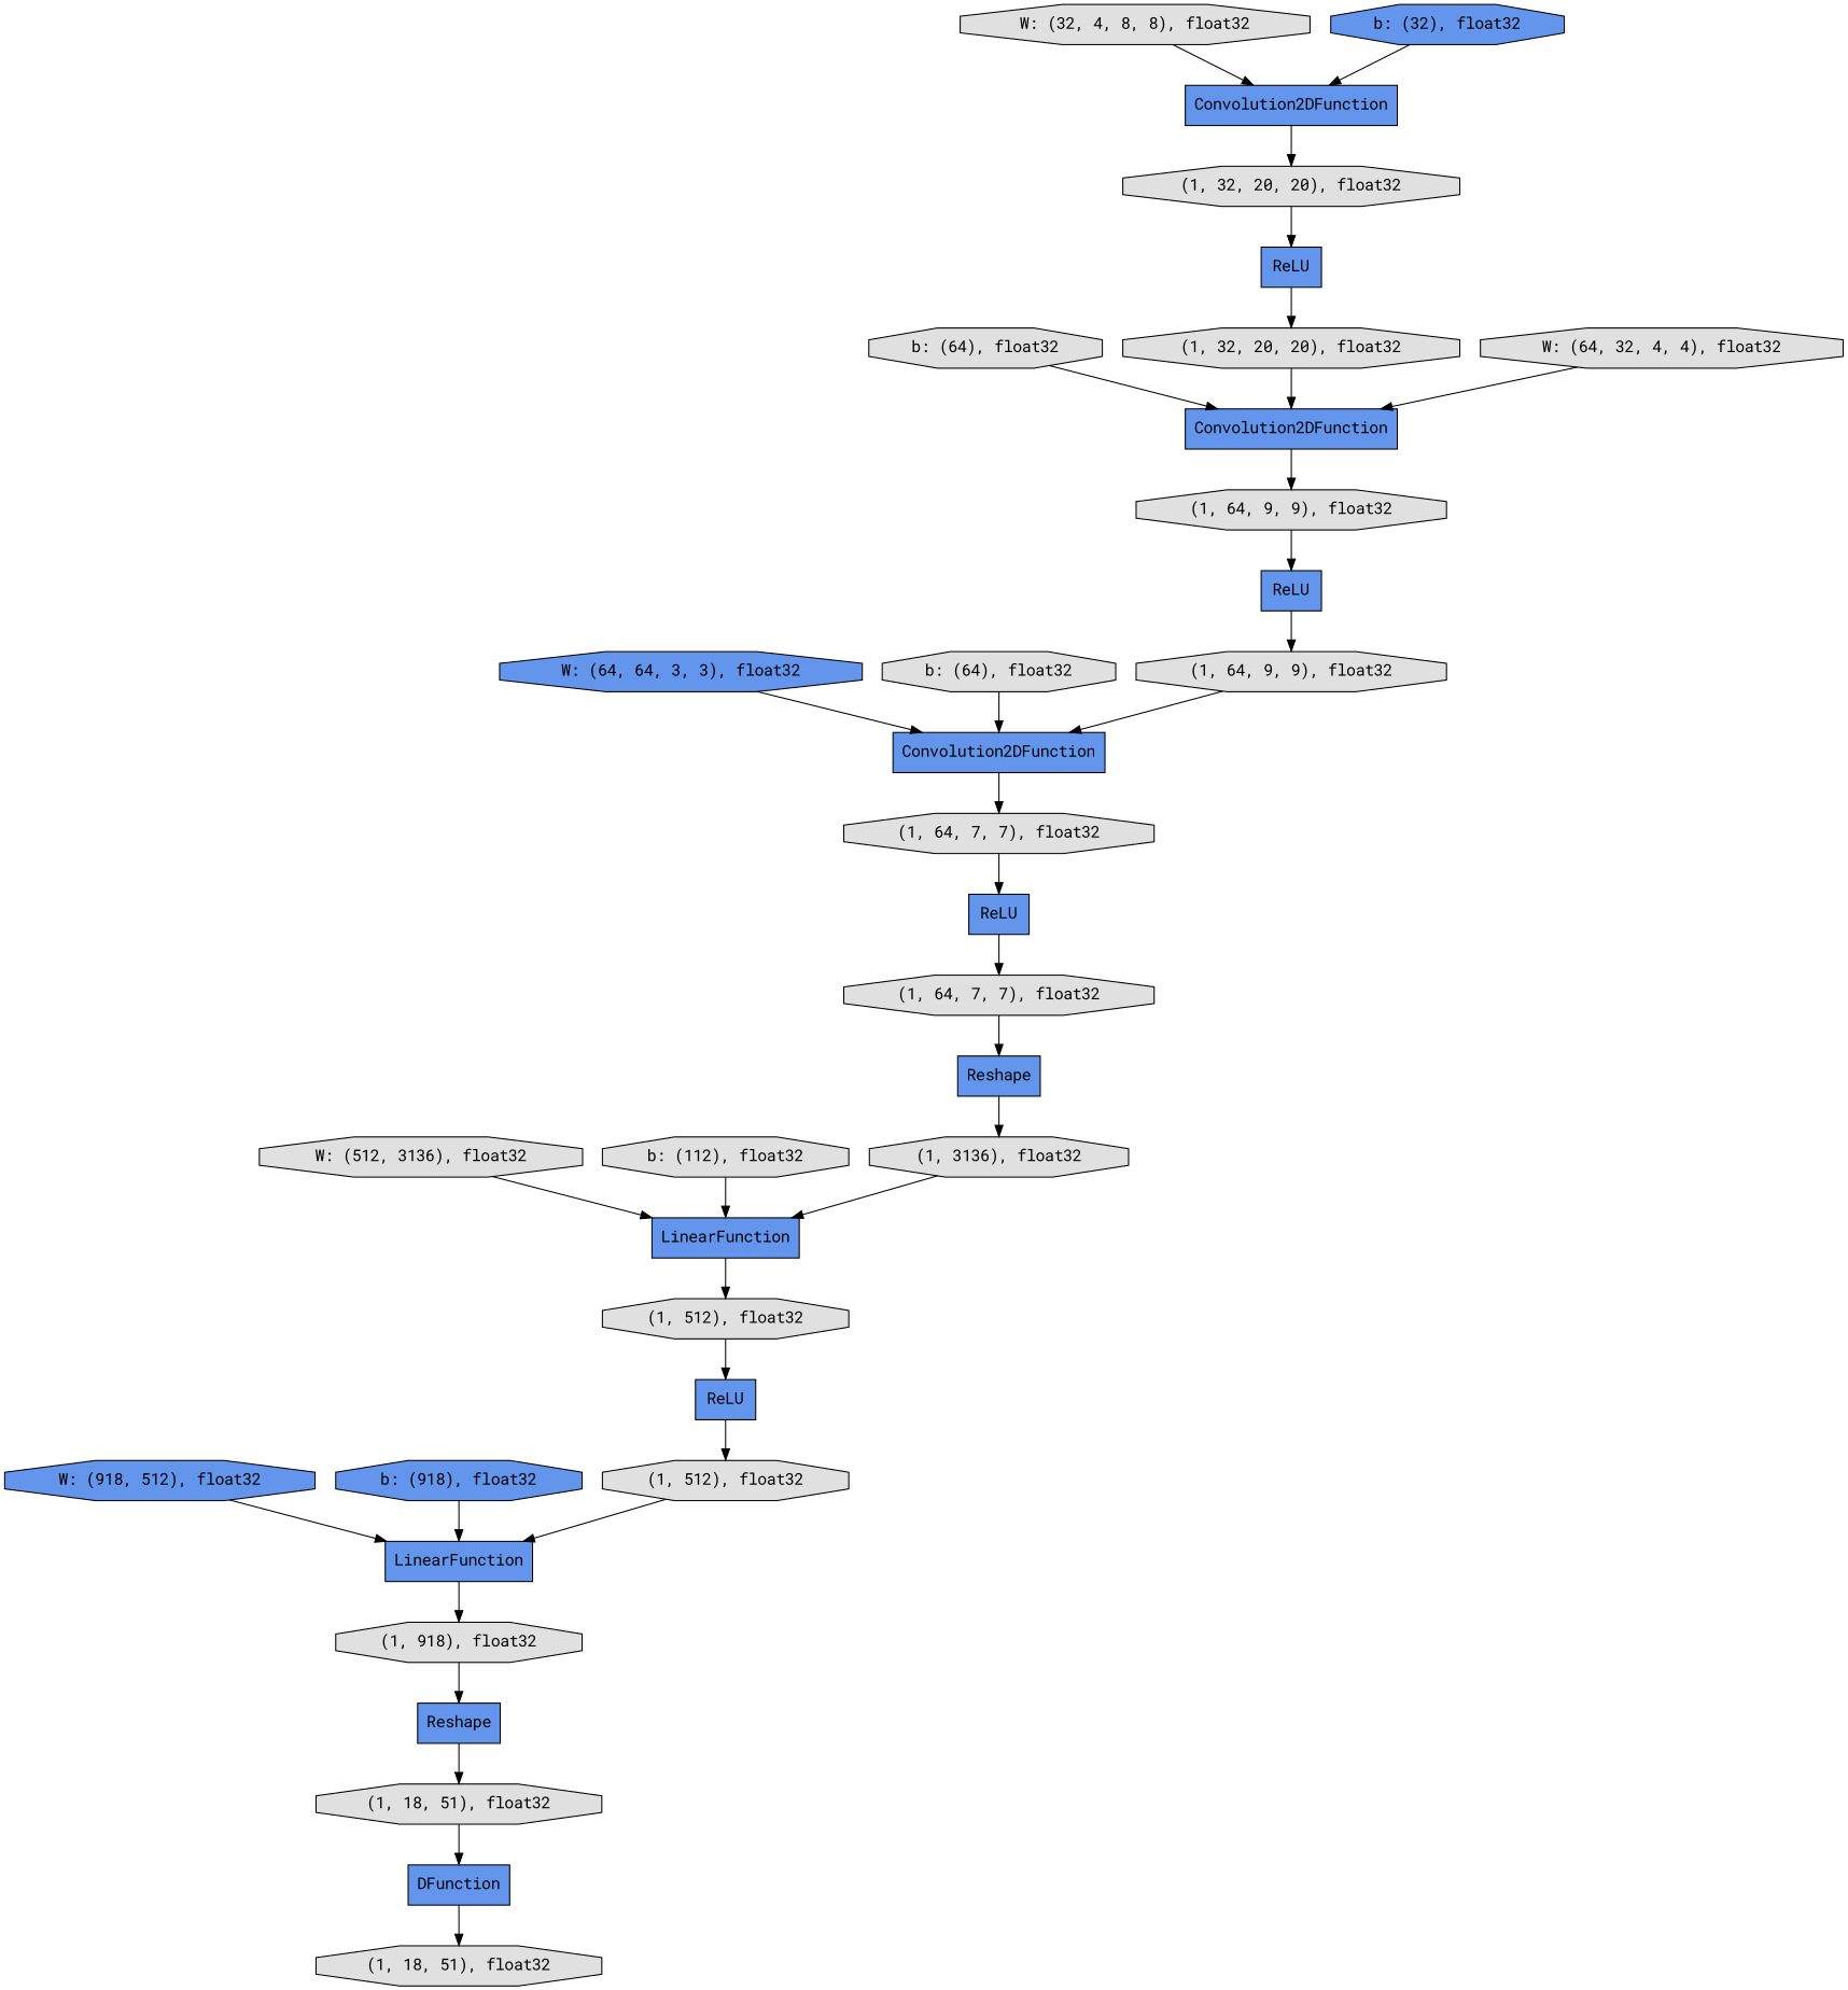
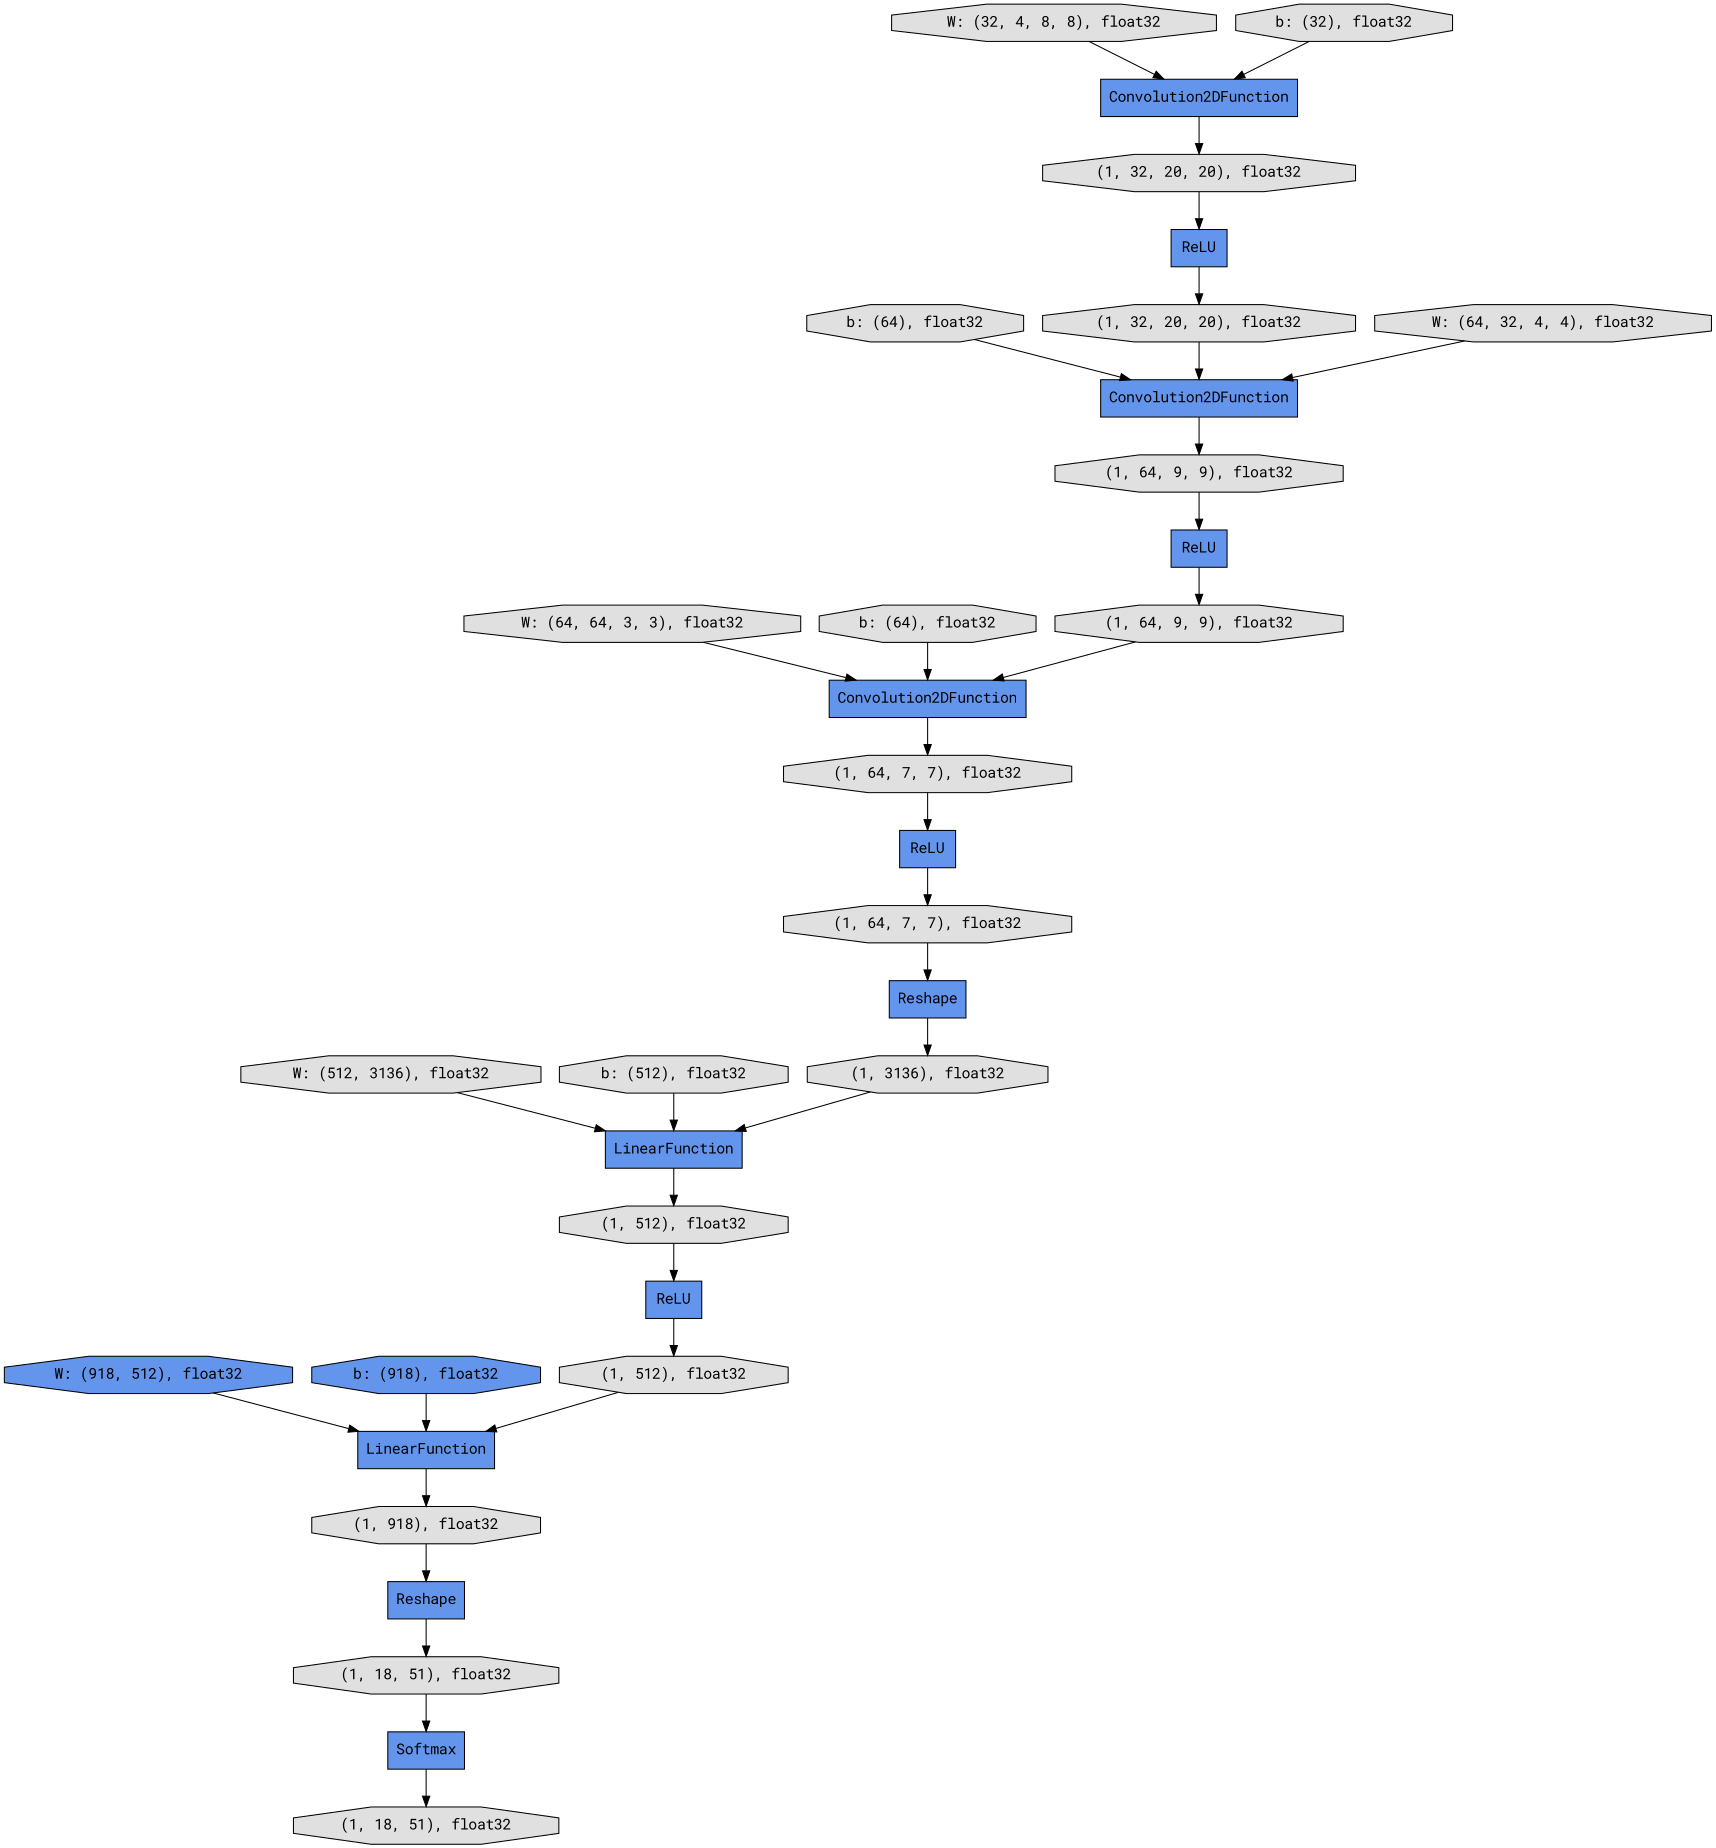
  digraph {
    fontname="Roboto Mono"
    rankdir=TB
    node [fillcolor="#E0E0E0" fontname="Roboto Mono" shape=octagon style=filled]
    edge [fontname="Roboto Mono"]
    n1 [fillcolor="#6495ED" label=Convolution2DFunction shape=record]
    n2 [label="(1, 64, 9, 9), float32"]
    n3 [fillcolor="#6495ED" label=ReLU shape=record]
    n4 [label="b: (64), float32"]
    n5 [label="(1, 32, 20, 20), float32"]
    n6 [fillcolor="#6495ED" label=ReLU shape=record]
    n7 [label="(1, 32, 20, 20), float32"]
    n8 [fillcolor="#6495ED" label=Convolution2DFunction shape=record]
    n9 [label="(1, 64, 7, 7), float32"]
    n10 [fillcolor="#6495ED" label=ReLU shape=record]
    n11 [fillcolor="#6495ED" label=LinearFunction shape=record]
    n12 [label="(1, 918), float32"]
    n13 [fillcolor="#6495ED" label=Reshape shape=record]
    n14 [label="(1, 18, 51), float32"]
-   n15 [fillcolor="#6495ED" label=DFunction shape=record]
-   n16 [fillcolor="#6495ED" label="W: (64, 64, 3, 3), float32"]
+   n15 [fillcolor="#6495ED" label=Softmax shape=record]
+   n16 [label="W: (64, 64, 3, 3), float32"]
    n17 [label="(1, 18, 51), float32"]
    n18 [label="b: (64), float32"]
    n19 [label="(1, 64, 9, 9), float32"]
    n20 [label="(1, 64, 7, 7), float32"]
    n21 [fillcolor="#6495ED" label=Reshape shape=record]
    n22 [label="(1, 3136), float32"]
    n23 [fillcolor="#6495ED" label=LinearFunction shape=record]
    n24 [fillcolor="#6495ED" label="W: (918, 512), float32"]
    n25 [label="W: (32, 4, 8, 8), float32"]
    n26 [fillcolor="#6495ED" label=Convolution2DFunction shape=record]
    n27 [fillcolor="#6495ED" label="b: (918), float32"]
    n28 [label="W: (512, 3136), float32"]
    n29 [label="(1, 512), float32"]
-   n30 [fillcolor="#6495ED" label="b: (32), float32"]
+   n30 [label="b: (32), float32"]
    n31 [fillcolor="#6495ED" label=ReLU shape=record]
    n32 [label="(1, 512), float32"]
-   n33 [label="b: (112), float32"]
+   n33 [label="b: (512), float32"]
    n34 [label="W: (64, 32, 4, 4), float32"]
    n1 -> n2
    n2 -> n3
    n3 -> n19
    n4 -> n1
    n5 -> n6
    n6 -> n7
    n7 -> n1
    n8 -> n9
    n9 -> n10
    n10 -> n20
    n11 -> n12
    n12 -> n13
    n13 -> n14
    n14 -> n15
    n15 -> n17
    n16 -> n8
    n18 -> n8
    n19 -> n8
    n20 -> n21
    n21 -> n22
    n22 -> n23
    n23 -> n29
    n24 -> n11
    n25 -> n26
    n26 -> n5
    n27 -> n11
    n28 -> n23
    n29 -> n31
    n30 -> n26
    n31 -> n32
    n32 -> n11
    n33 -> n23
    n34 -> n1
  }
